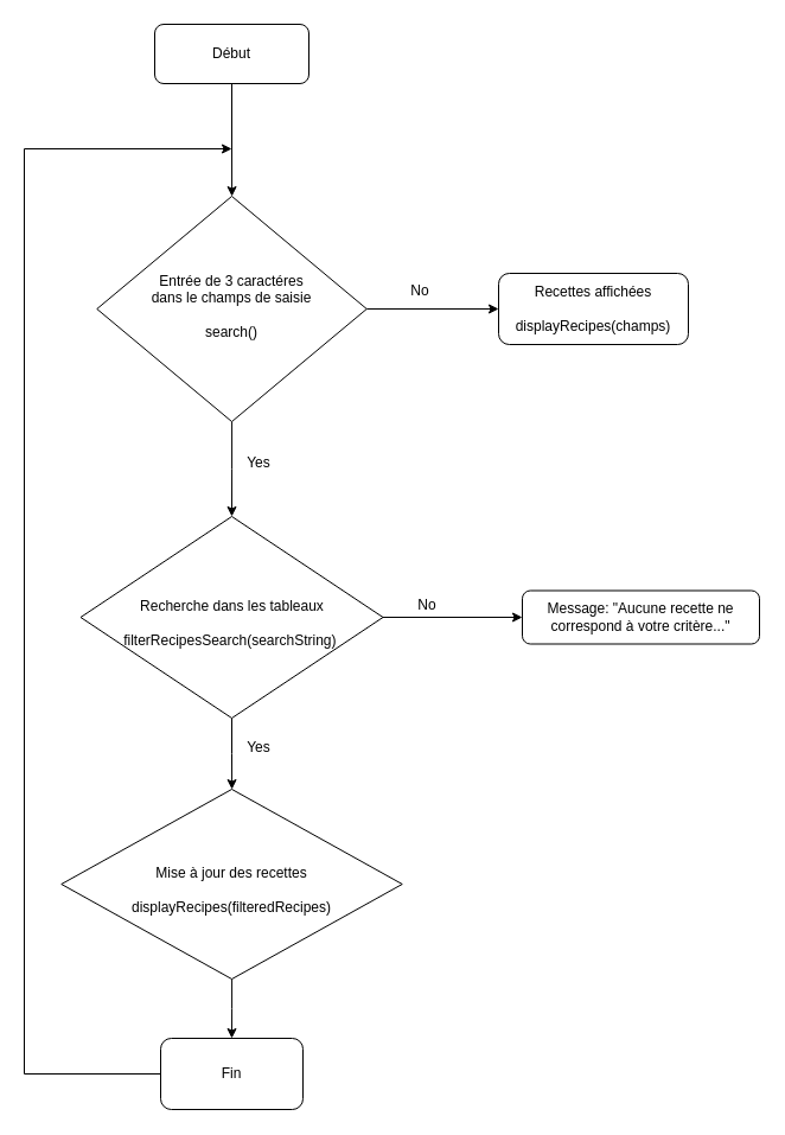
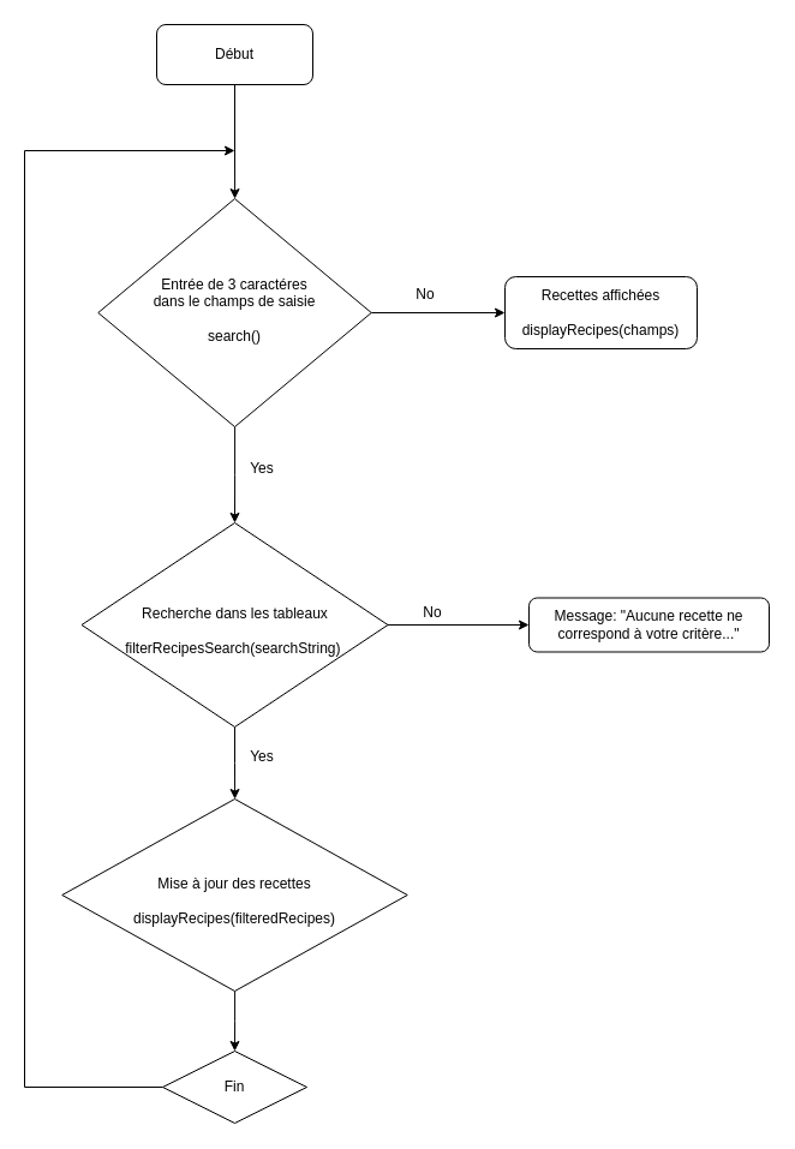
  <mxCell id="0" />
  <mxCell id="1" parent="0" />
  <mxCell id="2" value="" style="edgeStyle=orthogonalEdgeStyle;rounded=0;orthogonalLoop=1;jettySize=auto;html=1;" edge="1" parent="1" source="3" target="6"><mxGeometry relative="1" as="geometry" /></mxCell>
  <mxCell id="3" value="Début" style="rounded=1;whiteSpace=wrap;html=1;fontSize=12;glass=0;strokeWidth=1;shadow=0;" parent="1" vertex="1"><mxGeometry x="130" y="20" width="130" height="50" as="geometry" /></mxCell>
  <mxCell id="4" value="" style="edgeStyle=orthogonalEdgeStyle;rounded=0;orthogonalLoop=1;jettySize=auto;html=1;" edge="1" parent="1" source="6" target="10"><mxGeometry relative="1" as="geometry" /></mxCell>
  <mxCell id="5" value="" style="edgeStyle=orthogonalEdgeStyle;rounded=0;orthogonalLoop=1;jettySize=auto;html=1;" edge="1" parent="1" source="6" target="7"><mxGeometry relative="1" as="geometry" /></mxCell>
  <mxCell id="6" value="Entrée de 3 caractéres&lt;br&gt;dans le champs de saisie&lt;br&gt;&lt;br&gt;search()" style="rhombus;whiteSpace=wrap;html=1;shadow=0;fontFamily=Helvetica;fontSize=12;align=center;strokeWidth=1;spacing=6;spacingTop=-4;" parent="1" vertex="1"><mxGeometry x="81.25" y="165" width="227.5" height="190" as="geometry" /></mxCell>
  <mxCell id="7" value="Recettes affichées&lt;br&gt;&lt;br&gt;displayRecipes(champs)" style="rounded=1;whiteSpace=wrap;html=1;fontSize=12;glass=0;strokeWidth=1;shadow=0;" parent="1" vertex="1"><mxGeometry x="420" y="230" width="160" height="60" as="geometry" /></mxCell>
  <mxCell id="8" value="" style="edgeStyle=orthogonalEdgeStyle;rounded=0;orthogonalLoop=1;jettySize=auto;html=1;" parent="1" source="10" target="11" edge="1"><mxGeometry relative="1" as="geometry" /></mxCell>
  <mxCell id="9" value="" style="edgeStyle=orthogonalEdgeStyle;rounded=0;orthogonalLoop=1;jettySize=auto;html=1;" parent="1" source="10" target="14" edge="1"><mxGeometry relative="1" as="geometry" /></mxCell>
  <mxCell id="10" value="&lt;br&gt;Recherche dans les tableaux&lt;br&gt;&lt;br&gt;filterRecipesSearch(searchString)&amp;nbsp;&lt;br&gt;" style="rhombus;whiteSpace=wrap;html=1;shadow=0;fontFamily=Helvetica;fontSize=12;align=center;strokeWidth=1;spacing=6;spacingTop=-4;" parent="1" vertex="1"><mxGeometry x="67.5" y="435" width="255" height="170" as="geometry" /></mxCell>
  <mxCell id="11" value="Message: &quot;Aucune recette ne correspond à votre critère...&quot;" style="rounded=1;whiteSpace=wrap;html=1;fontSize=12;glass=0;strokeWidth=1;shadow=0;" parent="1" vertex="1"><mxGeometry x="440" y="497.5" width="200" height="45" as="geometry" /></mxCell>
  <mxCell id="12" value="No" style="text;html=1;strokeColor=none;fillColor=none;align=center;verticalAlign=middle;whiteSpace=wrap;rounded=0;" parent="1" vertex="1"><mxGeometry x="324" y="230" width="60" height="30" as="geometry" /></mxCell>
  <mxCell id="13" value="" style="edgeStyle=orthogonalEdgeStyle;rounded=0;orthogonalLoop=1;jettySize=auto;html=1;" edge="1" parent="1" source="14" target="17"><mxGeometry relative="1" as="geometry" /></mxCell>
  <mxCell id="14" value="&lt;br&gt;Mise à jour des recettes&lt;br&gt;&lt;br&gt;displayRecipes(filteredRecipes)" style="rhombus;whiteSpace=wrap;html=1;shadow=0;strokeWidth=1;spacing=6;spacingTop=-4;" parent="1" vertex="1"><mxGeometry x="51.25" y="665" width="287.5" height="160" as="geometry" /></mxCell>
  <mxCell id="15" value="Yes" style="text;html=1;strokeColor=none;fillColor=none;align=center;verticalAlign=middle;whiteSpace=wrap;rounded=0;" parent="1" vertex="1"><mxGeometry x="187.5" y="375" width="60" height="30" as="geometry" /></mxCell>
  <mxCell id="16" style="edgeStyle=orthogonalEdgeStyle;rounded=0;orthogonalLoop=1;jettySize=auto;html=1;" edge="1" parent="1" source="17"><mxGeometry relative="1" as="geometry"><mxPoint x="195" y="125" as="targetPoint" /><Array as="points"><mxPoint x="20" y="905" /><mxPoint x="20" y="125" /></Array></mxGeometry></mxCell>
- <mxCell id="17" value="Fin" style="rounded=1;whiteSpace=wrap;html=1;" parent="1" vertex="1"><mxGeometry x="135" y="875" width="120" height="60" as="geometry" /></mxCell>
+ <mxCell id="17" value="Fin" style="rhombus;whiteSpace=wrap;html=1;" parent="1" vertex="1"><mxGeometry x="135" y="875" width="120" height="60" as="geometry" /></mxCell>
  <mxCell id="18" value="Yes" style="text;html=1;strokeColor=none;fillColor=none;align=center;verticalAlign=middle;whiteSpace=wrap;rounded=0;" vertex="1" parent="1"><mxGeometry x="187.5" y="615" width="60" height="30" as="geometry" /></mxCell>
  <mxCell id="19" value="No" style="text;html=1;strokeColor=none;fillColor=none;align=center;verticalAlign=middle;whiteSpace=wrap;rounded=0;" vertex="1" parent="1"><mxGeometry x="330" y="495" width="60" height="30" as="geometry" /></mxCell>
